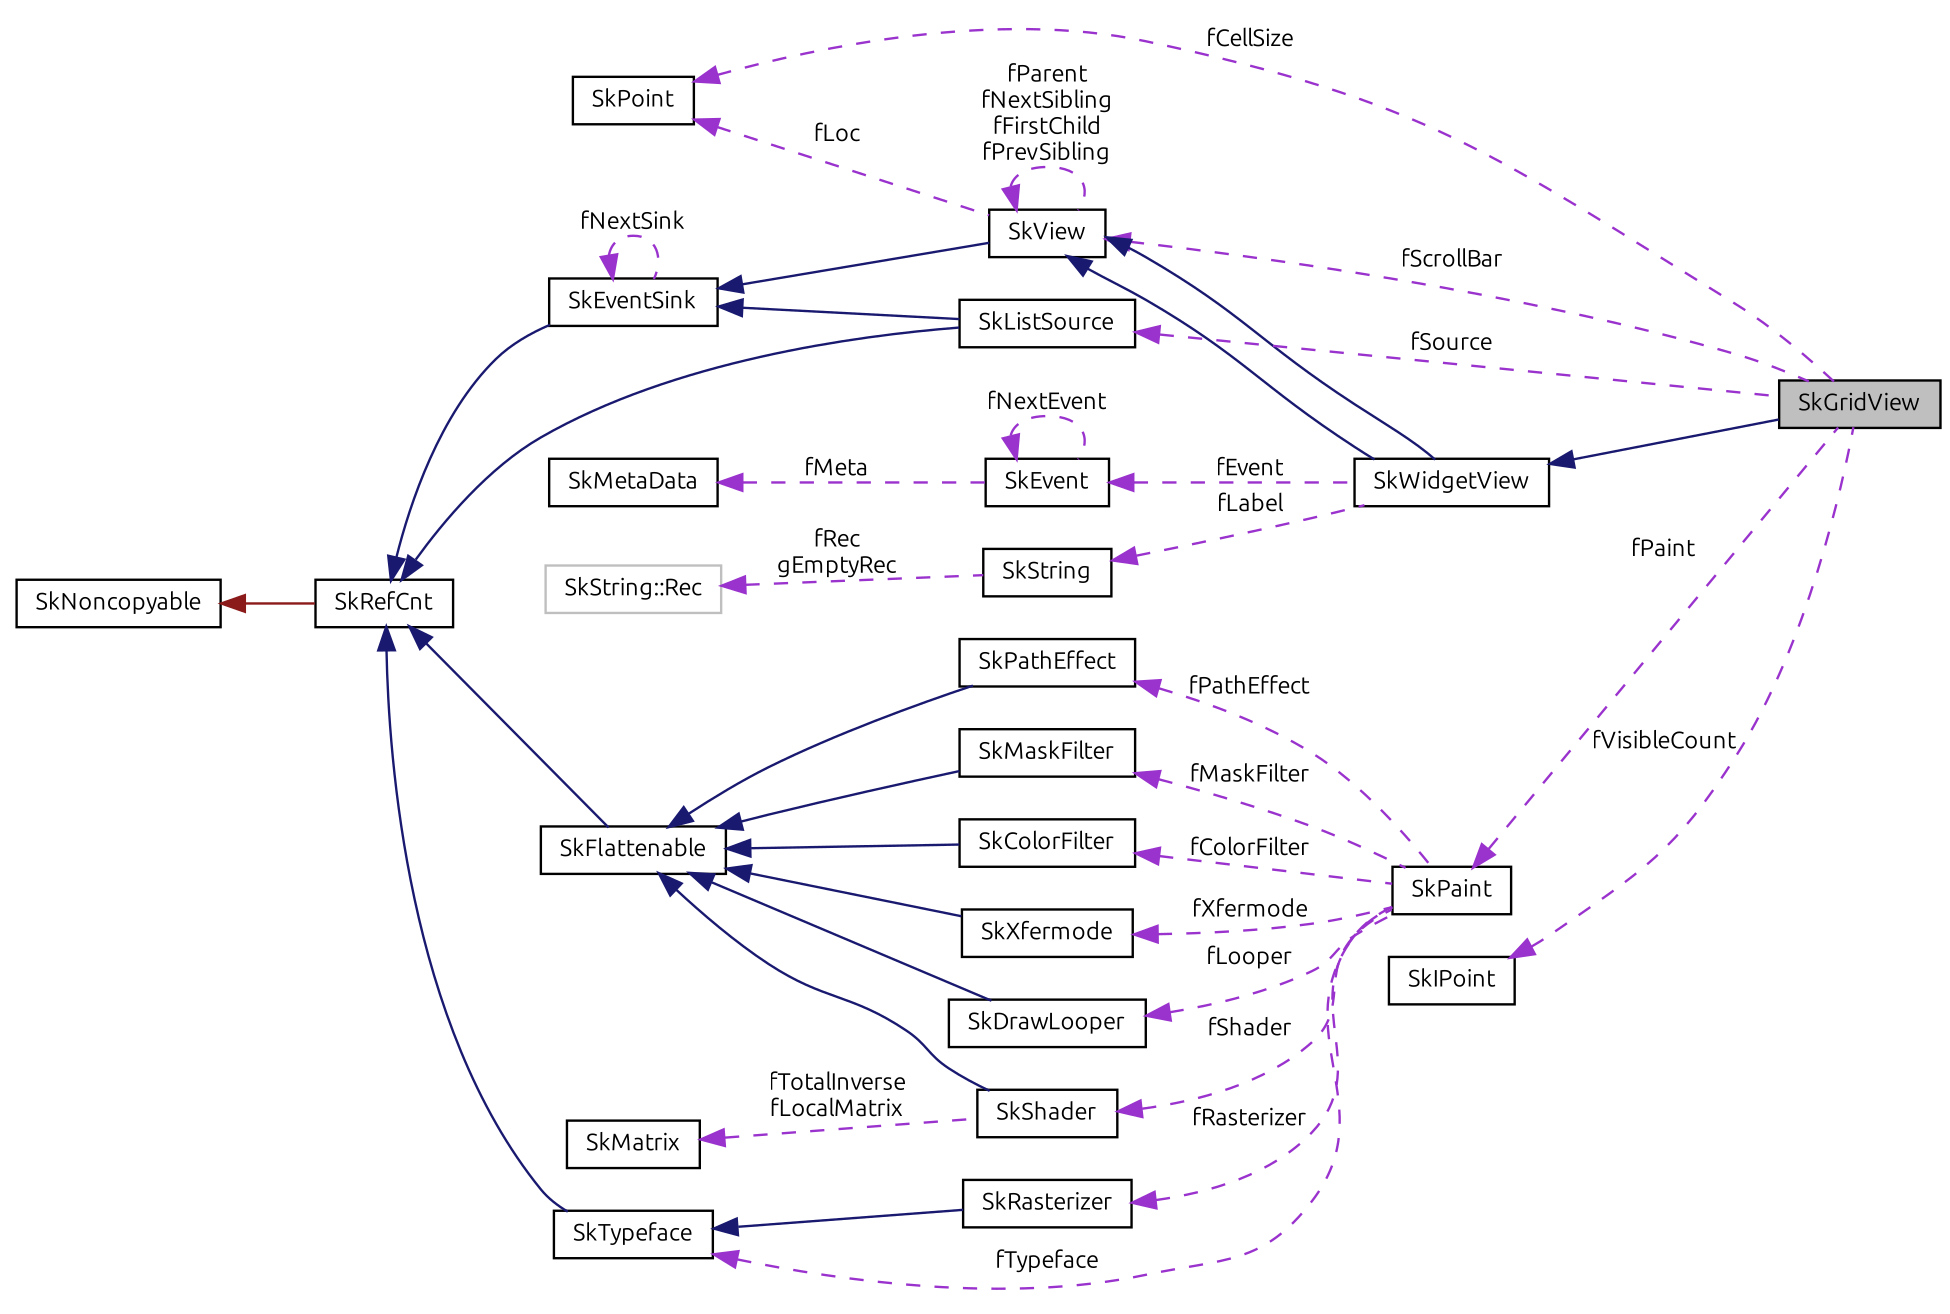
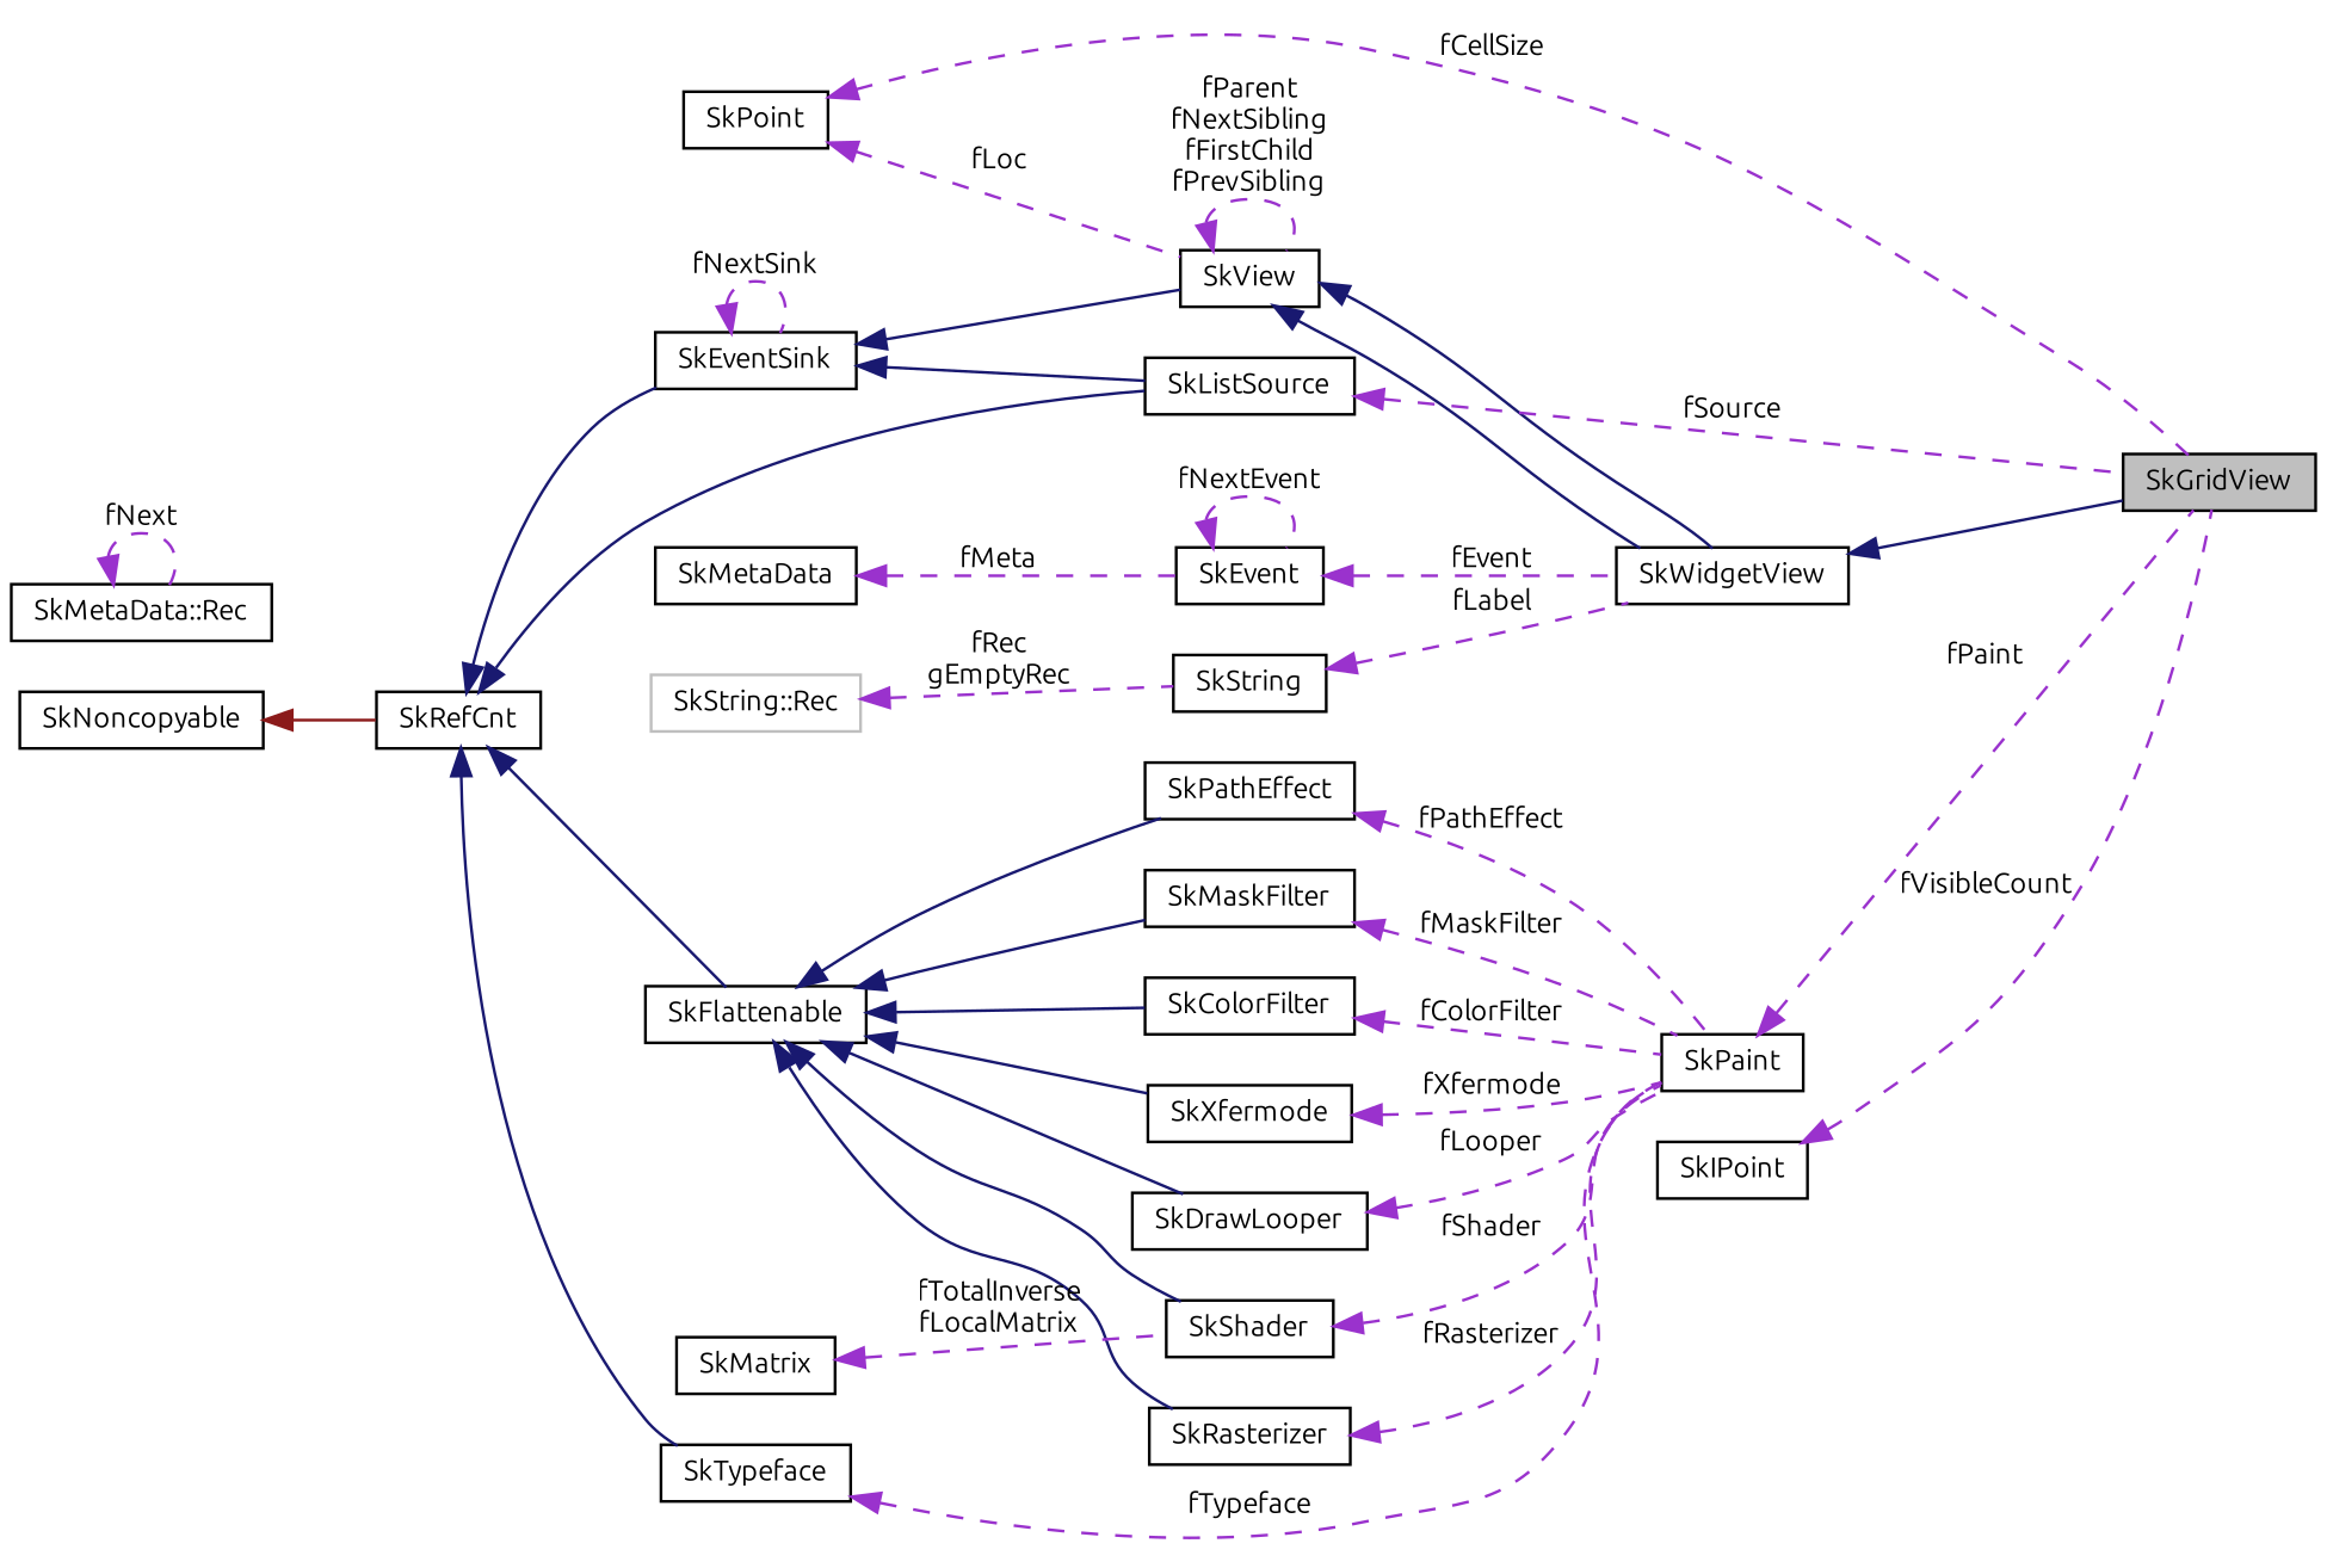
  digraph {
    fontname=Ubuntu
    rankdir=LR
    node [color=black fillcolor=white fontname=Ubuntu fontsize=10 shape=record style=filled]
    edge [color=darkorchid3 dir=back fontname=Ubuntu fontsize=10 labelfontname=FreeSans labelfontsize=10 style=dashed]
    n1 [fillcolor=grey75 fontcolor=black height=0.2 label=SkGridView width=0.4]
    n2 [height=0.2 label=SkWidgetView width=0.4]
    n3 [height=0.2 label=SkView width=0.4]
    n4 [height=0.2 label=SkEventSink width=0.4]
    n5 [height=0.2 label=SkListSource width=0.4]
    n6 [height=0.2 label=SkRefCnt width=0.4]
    n7 [height=0.2 label=SkFlattenable width=0.4]
    n8 [height=0.2 label=SkTypeface width=0.4]
    n9 [height=0.2 label=SkPathEffect width=0.4]
    n10 [height=0.2 label=SkMaskFilter width=0.4]
    n11 [height=0.2 label=SkColorFilter width=0.4]
    n12 [height=0.2 label=SkShader width=0.4]
    n13 [height=0.2 label=SkXfermode width=0.4]
    n14 [height=0.2 label=SkDrawLooper width=0.4]
    n15 [height=0.2 label=SkRasterizer width=0.4]
    n16 [height=0.2 label=SkPaint width=0.4]
    n17 [height=0.2 label=SkNoncopyable width=0.4]
    n18 [height=0.2 label=SkPoint width=0.4]
    n19 [height=0.2 label=SkEvent width=0.4]
    n20 [height=0.2 label=SkMetaData width=0.4]
+   n21 [height=0.2 label="SkMetaData::Rec" width=0.4]
    n22 [height=0.2 label=SkString width=0.4]
    n23 [color=grey75 height=0.2 label="SkString::Rec" width=0.4]
    n24 [height=0.2 label=SkIPoint width=0.4]
    n25 [height=0.2 label=SkMatrix width=0.4]
    n2 -> n1 [color=midnightblue style=solid]
-   n3 -> n1 [label=fScrollBar]
    n3 -> n2 [color=midnightblue style=solid]
    n3 -> n2 [color=midnightblue style=solid]
    n3 -> n3 [label="fParent\nfNextSibling\nfFirstChild\nfPrevSibling"]
    n4 -> n3 [color=midnightblue style=solid]
    n4 -> n4 [label=fNextSink]
    n4 -> n5 [color=midnightblue style=solid]
    n5 -> n1 [label=fSource]
    n6 -> n4 [color=midnightblue style=solid]
    n6 -> n5 [color=midnightblue style=solid]
    n6 -> n7 [color=midnightblue style=solid]
    n6 -> n8 [color=midnightblue style=solid]
    n7 -> n9 [color=midnightblue style=solid]
    n7 -> n10 [color=midnightblue style=solid]
    n7 -> n11 [color=midnightblue style=solid]
    n7 -> n12 [color=midnightblue style=solid]
    n7 -> n13 [color=midnightblue style=solid]
    n7 -> n14 [color=midnightblue style=solid]
-   n8 -> n15 [color=midnightblue style=solid]
+   n7 -> n15 [color=midnightblue style=solid]
    n8 -> n16 [label=fTypeface]
    n9 -> n16 [label=fPathEffect]
    n10 -> n16 [label=fMaskFilter]
    n11 -> n16 [label=fColorFilter]
    n12 -> n16 [label=fShader]
    n13 -> n16 [label=fXfermode]
    n14 -> n16 [label=fLooper]
    n15 -> n16 [label=fRasterizer]
    n16 -> n1 [label=fPaint]
    n17 -> n6 [color=firebrick4 style=solid]
    n18 -> n1 [label=fCellSize]
    n18 -> n3 [label=fLoc]
    n19 -> n2 [label=fEvent]
    n19 -> n19 [label=fNextEvent]
    n20 -> n19 [label=fMeta]
+   n21 -> n21 [label=fNext]
    n22 -> n2 [label=fLabel]
    n23 -> n22 [label="fRec\ngEmptyRec"]
    n24 -> n1 [label=fVisibleCount]
    n25 -> n12 [label="fTotalInverse\nfLocalMatrix"]
  }
